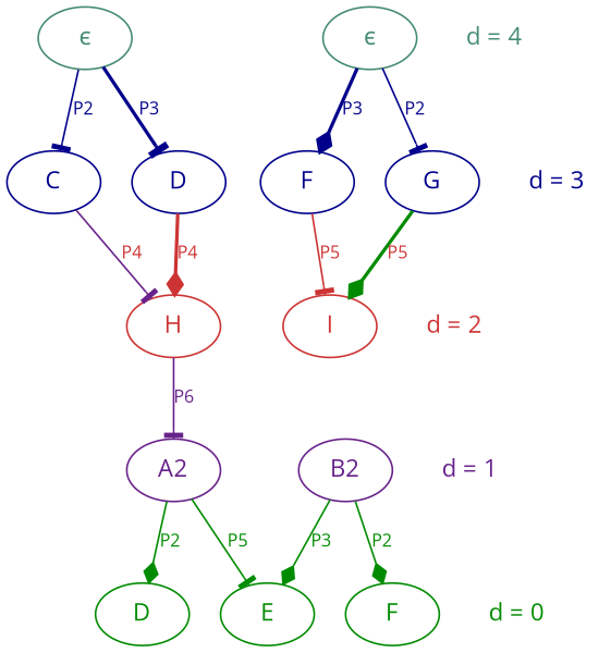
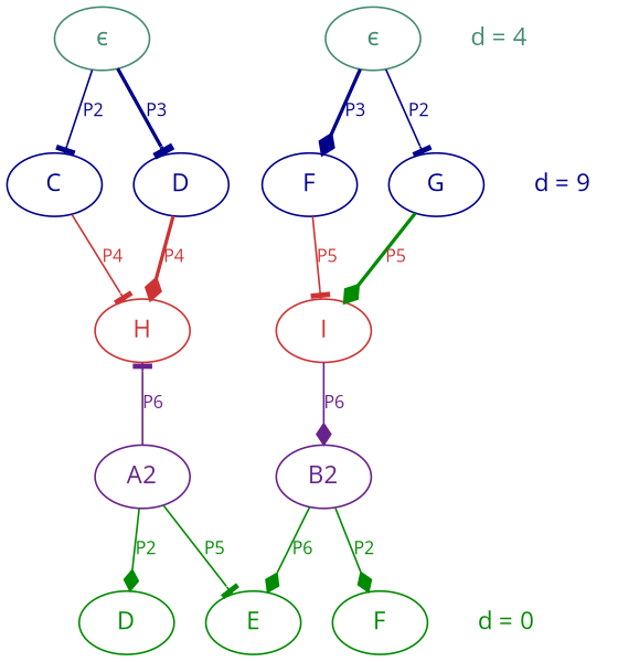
  digraph {
    color=green1
    fontname="Open Sans"
    newrank=true
    node [color=blue4 fontcolor=blue4 fontname="Open Sans"]
    edge [arrowhead=tee color=green4 fontcolor=blue4 fontname="Open Sans" fontsize=10 style=solid]
    n1 [color=aquamarine4 fontcolor=aquamarine4 label="ϵ"]
    n2 [color=aquamarine4 fontcolor=aquamarine4 label="ϵ"]
    n3 [color=aquamarine4 fontcolor=aquamarine4 label="d = 4" shape=plaintext]
    C
    D
    n6 [label=F]
    n7 [label=G]
-   n8 [label="d = 3" shape=plaintext]
+   n8 [label="d = 9" shape=plaintext]
    H [color=brown3 fontcolor=brown3]
    n10 [color=brown3 fontcolor=brown3 label=I]
-   n11 [color=brown3 fontcolor=brown3 label="d = 2" shape=plaintext]
    A2 [color=darkorchid4 fontcolor=darkorchid4]
    n13 [color=darkorchid4 fontcolor=darkorchid4 label=B2]
-   n14 [color=darkorchid4 fontcolor=darkorchid4 label="d = 1" shape=plaintext]
    n15 [color=green4 fontcolor=green4 label=D]
    n16 [color=green4 fontcolor=green4 label=E]
    n17 [color=green4 fontcolor=green4 label=F]
    n18 [color=green4 fontcolor=green4 label="d = 0" shape=plaintext]
    subgraph sub_1 {
      rank=same
      n1
      n2
      n3
    }
    subgraph sub_2 {
      rank=same
      C
      D
      n6
      n7
      n8
    }
    subgraph sub_3 {
      rank=same
      H
      n10
-     n11
    }
    subgraph sub_4 {
      rank=same
      A2
      n13
-     n14
    }
    subgraph sub_5 {
      rank=same
      n15
      n16
      n17
      n18
    }
    n1 -> C [color=blue4 label=P2]
    n1 -> D [color=blue4 label=P3 style=bold]
    n2 -> n6 [arrowhead=diamond color=blue4 label=P3 style=bold]
    n2 -> n7 [color=blue4 label=P2]
-   C -> H [color=darkorchid4 fontcolor=brown3 label=P4]
+   C -> H [color=brown3 fontcolor=brown3 label=P4]
    D -> H [arrowhead=diamond color=brown3 fontcolor=brown3 label=P4 style=bold]
    n6 -> n10 [color=brown3 fontcolor=brown3 label=P5]
    n7 -> n10 [arrowhead=diamond fontcolor=brown3 label=P5 style=bold]
-   H -> A2 [color=darkorchid4 fontcolor=darkorchid4 label=P6]
+   A2 -> H [color=darkorchid4 fontcolor=darkorchid4 label=P6]
+   n10 -> n13 [arrowhead=diamond color=darkorchid4 fontcolor=darkorchid4 label=P6]
    A2 -> n15 [arrowhead=diamond fontcolor=green4 label=P2]
    A2 -> n16 [fontcolor=green4 label=P5]
-   n13 -> n16 [arrowhead=diamond fontcolor=green4 label=P3]
+   n13 -> n16 [arrowhead=diamond fontcolor=green4 label=P6]
    n13 -> n17 [arrowhead=diamond fontcolor=green4 label=P2]
  }
